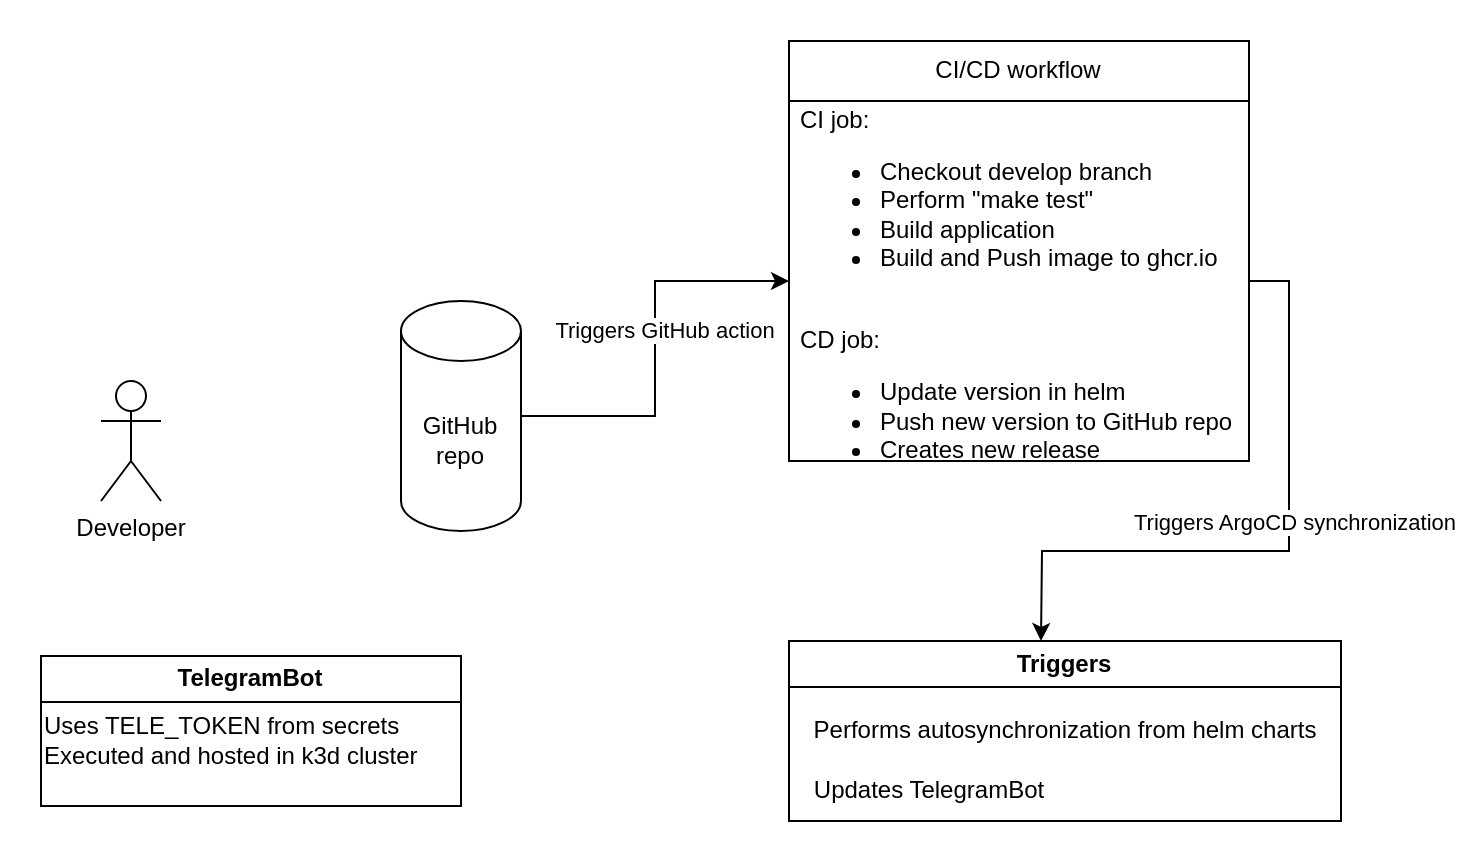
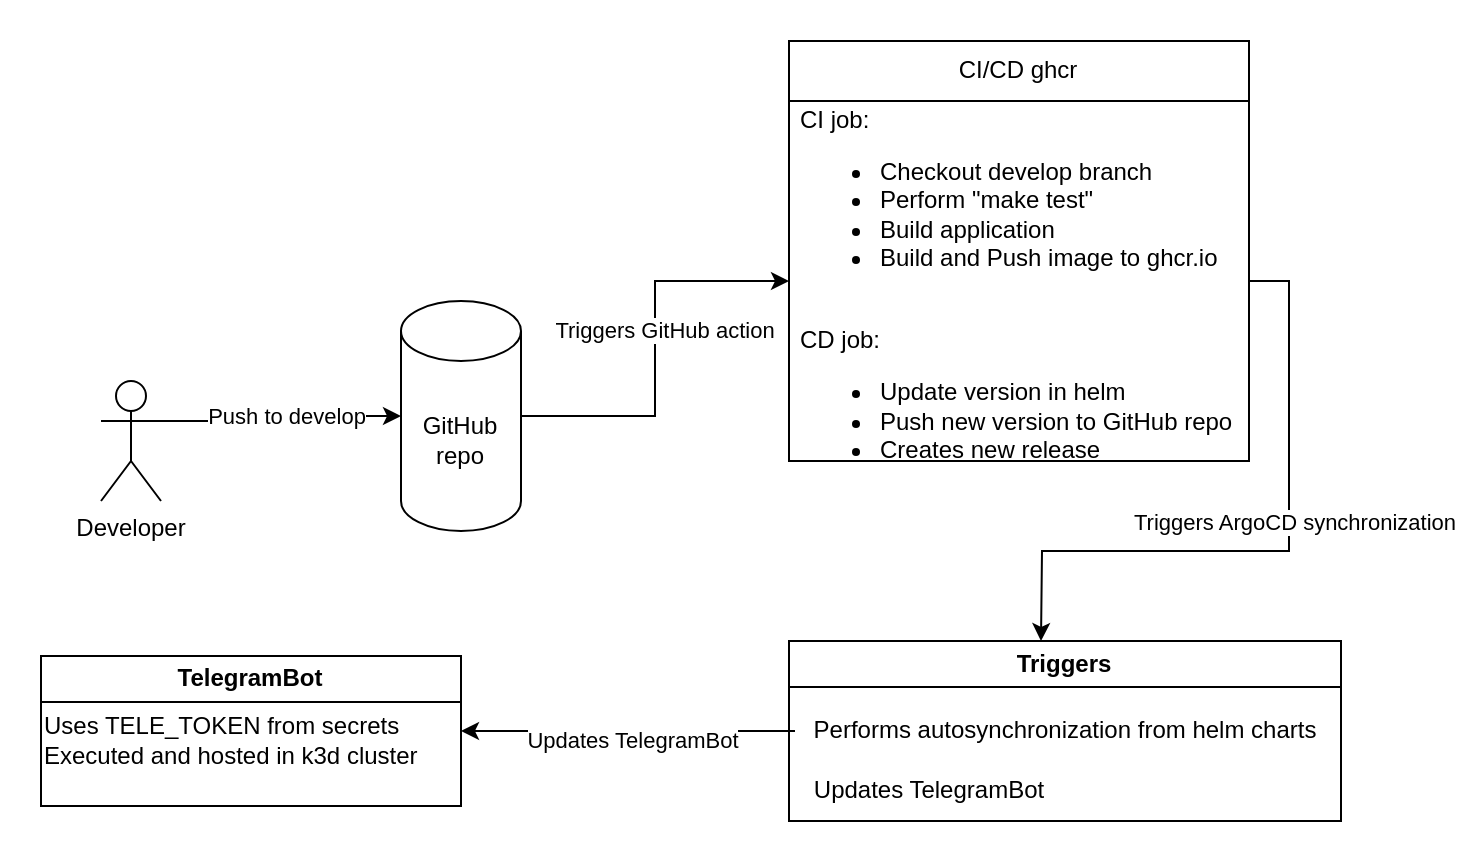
  <mxCell id="0" />
  <mxCell id="1" parent="0" />
+ <mxCell id="2" style="edgeStyle=orthogonalEdgeStyle;rounded=0;orthogonalLoop=1;jettySize=auto;html=1;exitX=1;exitY=0.333;exitDx=0;exitDy=0;exitPerimeter=0;" edge="1" parent="1" source="4" target="7"><mxGeometry relative="1" as="geometry"><mxPoint x="150" y="190" as="targetPoint" /></mxGeometry></mxCell>
+ <mxCell id="3" value="Push to develop" style="edgeLabel;html=1;align=center;verticalAlign=middle;resizable=0;points=[];" vertex="1" connectable="0" parent="2"><mxGeometry x="0.067" relative="1" as="geometry"><mxPoint as="offset" /></mxGeometry></mxCell>
  <mxCell id="4" value="Developer" style="shape=umlActor;verticalLabelPosition=bottom;verticalAlign=top;html=1;outlineConnect=0;" vertex="1" parent="1"><mxGeometry x="50" y="190" width="30" height="60" as="geometry" /></mxCell>
  <mxCell id="5" style="edgeStyle=orthogonalEdgeStyle;rounded=0;orthogonalLoop=1;jettySize=auto;html=1;" edge="1" parent="1" source="7" target="12"><mxGeometry relative="1" as="geometry" /></mxCell>
  <mxCell id="6" value="Triggers GitHub action" style="edgeLabel;html=1;align=center;verticalAlign=middle;resizable=0;points=[];" vertex="1" connectable="0" parent="5"><mxGeometry x="0.09" y="-4" relative="1" as="geometry"><mxPoint as="offset" /></mxGeometry></mxCell>
  <mxCell id="7" value="GitHub repo" style="shape=cylinder3;whiteSpace=wrap;html=1;boundedLbl=1;backgroundOutline=1;size=15;" vertex="1" parent="1"><mxGeometry x="200" y="150" width="60" height="115" as="geometry" /></mxCell>
- <mxCell id="8" value="CI/CD workflow" style="swimlane;fontStyle=0;childLayout=stackLayout;horizontal=1;startSize=30;horizontalStack=0;resizeParent=1;resizeParentMax=0;resizeLast=0;collapsible=1;marginBottom=0;whiteSpace=wrap;html=1;" vertex="1" parent="1"><mxGeometry x="394" y="20" width="230" height="210" as="geometry" /></mxCell>
+ <mxCell id="8" value="CI/CD ghcr" style="swimlane;fontStyle=0;childLayout=stackLayout;horizontal=1;startSize=30;horizontalStack=0;resizeParent=1;resizeParentMax=0;resizeLast=0;collapsible=1;marginBottom=0;whiteSpace=wrap;html=1;" vertex="1" parent="1"><mxGeometry x="394" y="20" width="230" height="210" as="geometry" /></mxCell>
  <mxCell id="9" style="edgeStyle=orthogonalEdgeStyle;rounded=0;orthogonalLoop=1;jettySize=auto;html=1;exitX=1;exitY=0.5;exitDx=0;exitDy=0;" edge="1" parent="8" source="12" target="12"><mxGeometry relative="1" as="geometry" /></mxCell>
  <mxCell id="10" style="edgeStyle=orthogonalEdgeStyle;rounded=0;orthogonalLoop=1;jettySize=auto;html=1;" edge="1" parent="8" source="12"><mxGeometry relative="1" as="geometry"><mxPoint x="126" y="300" as="targetPoint" /></mxGeometry></mxCell>
  <mxCell id="11" value="Triggers ArgoCD synchronization" style="edgeLabel;html=1;align=center;verticalAlign=middle;resizable=0;points=[];" vertex="1" connectable="0" parent="10"><mxGeometry x="-0.251" y="2" relative="1" as="geometry"><mxPoint y="19" as="offset" /></mxGeometry></mxCell>
  <mxCell id="12" value="CI job:&lt;br&gt;&lt;ul&gt;&lt;li&gt;Checkout develop branch&lt;/li&gt;&lt;li&gt;Perform &quot;make test&quot;&lt;/li&gt;&lt;li&gt;Build application&lt;/li&gt;&lt;li&gt;Build and Push image to ghcr.io&lt;/li&gt;&lt;/ul&gt;&lt;br&gt;CD job:&lt;br&gt;&lt;ul&gt;&lt;li&gt;Update version in helm&lt;/li&gt;&lt;li&gt;Push new version to GitHub repo&lt;/li&gt;&lt;li&gt;Creates new release&lt;/li&gt;&lt;/ul&gt;" style="text;strokeColor=none;fillColor=none;align=left;verticalAlign=middle;spacingLeft=4;spacingRight=4;overflow=hidden;points=[[0,0.5],[1,0.5]];portConstraint=eastwest;rotatable=0;whiteSpace=wrap;html=1;" vertex="1" parent="8"><mxGeometry y="30" width="230" height="180" as="geometry" /></mxCell>
  <mxCell id="13" value="Triggers" style="swimlane;whiteSpace=wrap;html=1;" vertex="1" parent="1"><mxGeometry x="394" y="320" width="276" height="90" as="geometry" /></mxCell>
  <mxCell id="14" value="Updates TelegramBot" style="text;html=1;align=center;verticalAlign=middle;resizable=0;points=[];autosize=1;strokeColor=none;fillColor=none;" vertex="1" parent="13"><mxGeometry y="60" width="140" height="30" as="geometry" /></mxCell>
+ <mxCell id="15" style="edgeStyle=orthogonalEdgeStyle;rounded=0;orthogonalLoop=1;jettySize=auto;html=1;entryX=1;entryY=0.5;entryDx=0;entryDy=0;" edge="1" parent="1" source="17" target="18"><mxGeometry relative="1" as="geometry" /></mxCell>
+ <mxCell id="16" value="Updates TelegramBot" style="edgeLabel;html=1;align=center;verticalAlign=middle;resizable=0;points=[];" vertex="1" connectable="0" parent="15"><mxGeometry x="-0.018" y="4" relative="1" as="geometry"><mxPoint as="offset" /></mxGeometry></mxCell>
  <mxCell id="17" value="Performs autosynchronization from helm charts" style="text;html=1;align=center;verticalAlign=middle;resizable=0;points=[];autosize=1;strokeColor=none;fillColor=none;" vertex="1" parent="1"><mxGeometry x="397" y="350" width="270" height="30" as="geometry" /></mxCell>
  <mxCell id="18" value="TelegramBot" style="swimlane;whiteSpace=wrap;html=1;" vertex="1" parent="1"><mxGeometry x="20" y="327.5" width="210" height="75" as="geometry" /></mxCell>
  <mxCell id="19" value="Uses TELE_TOKEN from secrets&lt;br&gt;Executed and hosted in k3d cluster" style="text;html=1;align=left;verticalAlign=middle;resizable=0;points=[];autosize=1;strokeColor=none;fillColor=none;" vertex="1" parent="18"><mxGeometry y="22.5" width="210" height="40" as="geometry" /></mxCell>
